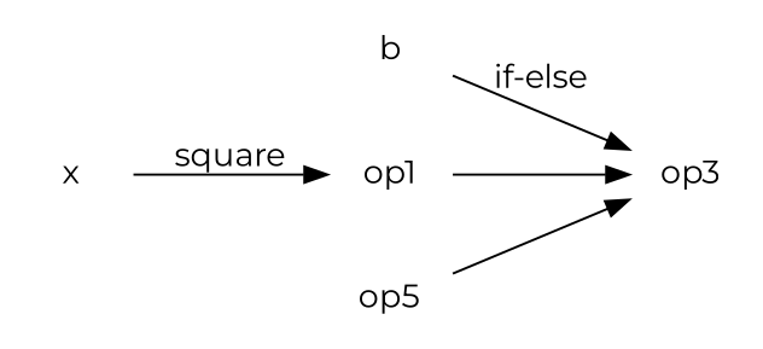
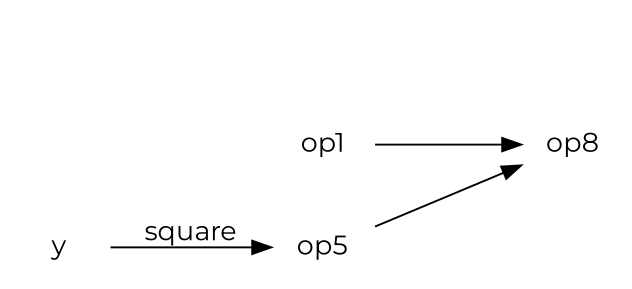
  digraph {
    fontname=Montserrat
    rankdir=LR
    node [fontname=Montserrat shape=none]
    edge [fontname=Montserrat]
-   b
-   op3
-   x
+   op3 [label=op8]
    op1
    n5 [label=op5]
-   b -> op3 [label="if-else"]
-   x -> op1 [label=square]
+   y
    op1 -> op3
    n5 -> op3
+   y -> n5 [label=square]
  }
